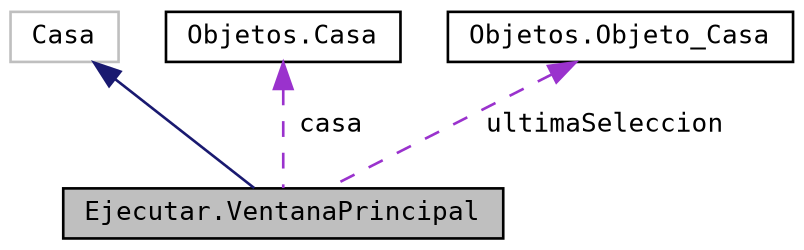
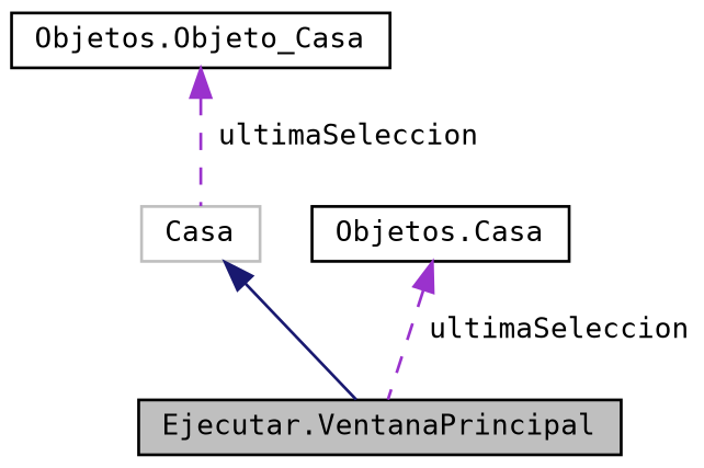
  digraph {
    fontname="DejaVu Sans Mono"
    node [color=black fillcolor=white fontname="DejaVu Sans Mono" fontsize=10 shape=record style=filled]
    edge [color=darkorchid3 dir=back fontname="DejaVu Sans Mono" fontsize=10 labelfontname=Helvetica labelfontsize=10 style=dashed]
    n1 [fillcolor=grey75 fontcolor=black height=0.2 label="Ejecutar.VentanaPrincipal" width=0.4]
    n2 [color=grey75 height=0.2 label=Casa width=0.4]
    n3 [height=0.2 label="Objetos.Casa" width=0.4]
    n4 [height=0.2 label="Objetos.Objeto_Casa" width=0.4]
    n2 -> n1 [color=midnightblue style=solid]
-   n3 -> n1 [label=" casa"]
-   n4 -> n1 [label=" ultimaSeleccion"]
+   n3 -> n1 [label=" ultimaSeleccion"]
+   n4 -> n2 [label=" ultimaSeleccion"]
  }
